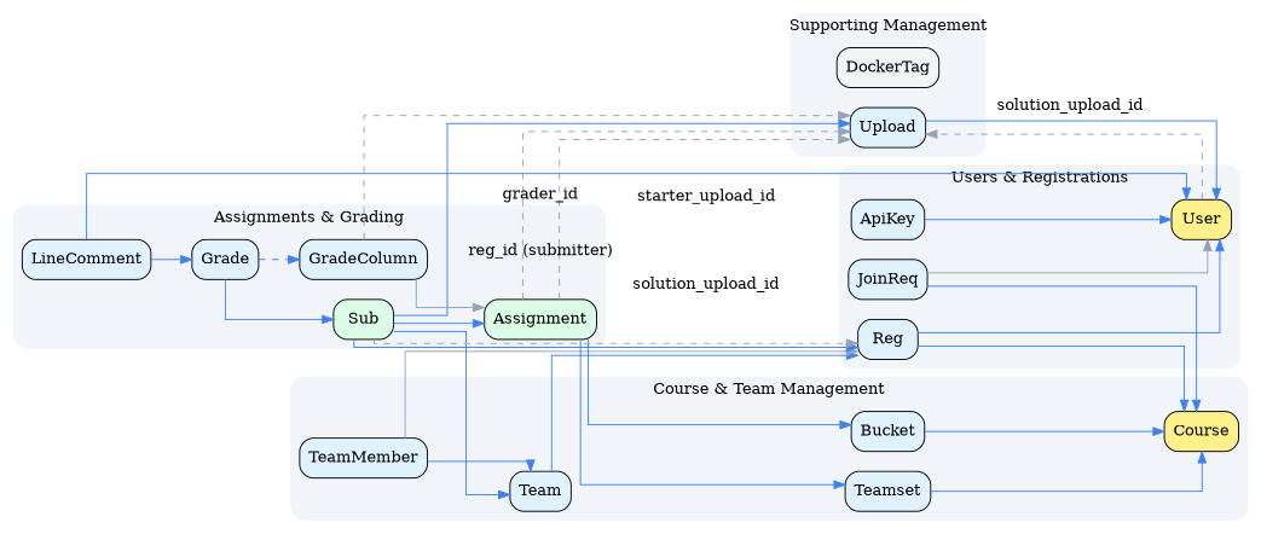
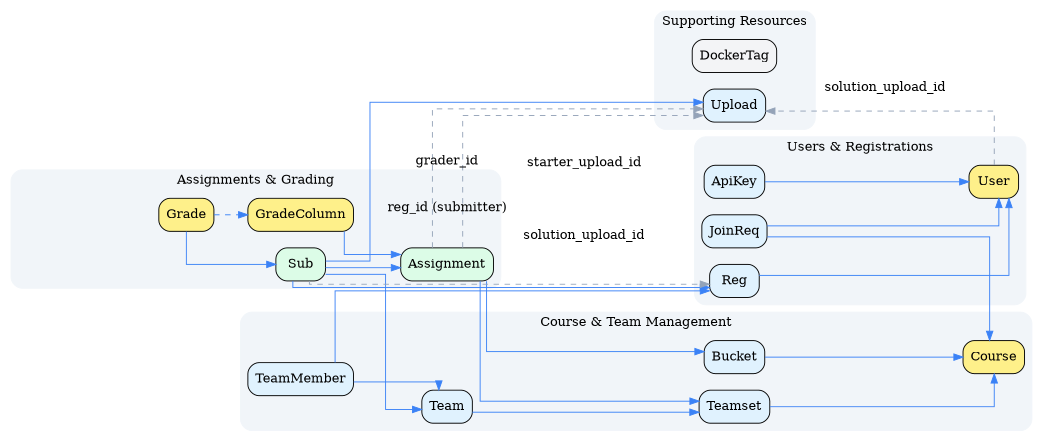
  digraph {
    rankdir=LR
    splines=ortho
    node [fillcolor="#e0f2fe" shape=box style="rounded,filled"]
    edge [color="#3b82f6"]
    Course [fillcolor="#fef08a"]
    Bucket
    Teamset
    Team
    TeamMember
    User [fillcolor="#fef08a"]
    Reg
    JoinReq
    ApiKey
    Assignment [fillcolor="#dcfce7"]
    Sub [fillcolor="#dcfce7"]
-   LineComment
-   GradeColumn
-   Grade
+   GradeColumn [fillcolor="#fef08a"]
+   Grade [fillcolor="#fef08a"]
    DockerTag [fillcolor="#f3f4f6"]
    Upload
    subgraph cluster_1 {
      color="#f1f5f9"
      label="Course & Team Management"
      style="filled,rounded"
      Course
      Bucket
      Teamset
      Team
      TeamMember
    }
    subgraph cluster_2 {
      color="#f1f5f9"
      label="Users & Registrations"
      style="filled,rounded"
      User
      Reg
      JoinReq
      ApiKey
    }
    subgraph cluster_3 {
      color="#f1f5f9"
      label="Assignments & Grading"
      style="filled,rounded"
      Assignment
      Sub
-     LineComment
      GradeColumn
      Grade
    }
    subgraph cluster_4 {
      color="#f1f5f9"
-     label="Supporting Management"
+     label="Supporting Resources"
      style="filled,rounded"
      DockerTag
      Upload
    }
    Bucket -> Course
    Teamset -> Course
-   Team -> Reg
+   Team -> Teamset
    TeamMember -> Team
-   TeamMember -> Reg [color="#94a3b8"]
+   TeamMember -> Reg
    User -> Upload [color="#94a3b8" constraint=false label=solution_upload_id style=dashed]
-   Reg -> Course
    Reg -> User
    JoinReq -> Course
-   JoinReq -> User [color="#94a3b8"]
+   JoinReq -> User
    ApiKey -> User
    Assignment -> Bucket
    Assignment -> Teamset
    Assignment -> Upload [color="#94a3b8" label=starter_upload_id style=dashed]
    Assignment -> Upload [color="#94a3b8" label=solution_upload_id style=dashed]
    Sub -> Team
    Sub -> Reg [label="reg_id (submitter)"]
    Sub -> Reg [color="#94a3b8" constraint=false label=grader_id style=dashed]
    Sub -> Assignment
    Sub -> Upload
-   LineComment -> User
-   LineComment -> Grade
-   GradeColumn -> Assignment [color="#94a3b8"]
-   GradeColumn -> Upload [color="#94a3b8" style=dashed]
+   GradeColumn -> Assignment
    Grade -> Sub
    Grade -> GradeColumn [style=dashed]
-   Upload -> User
  }
